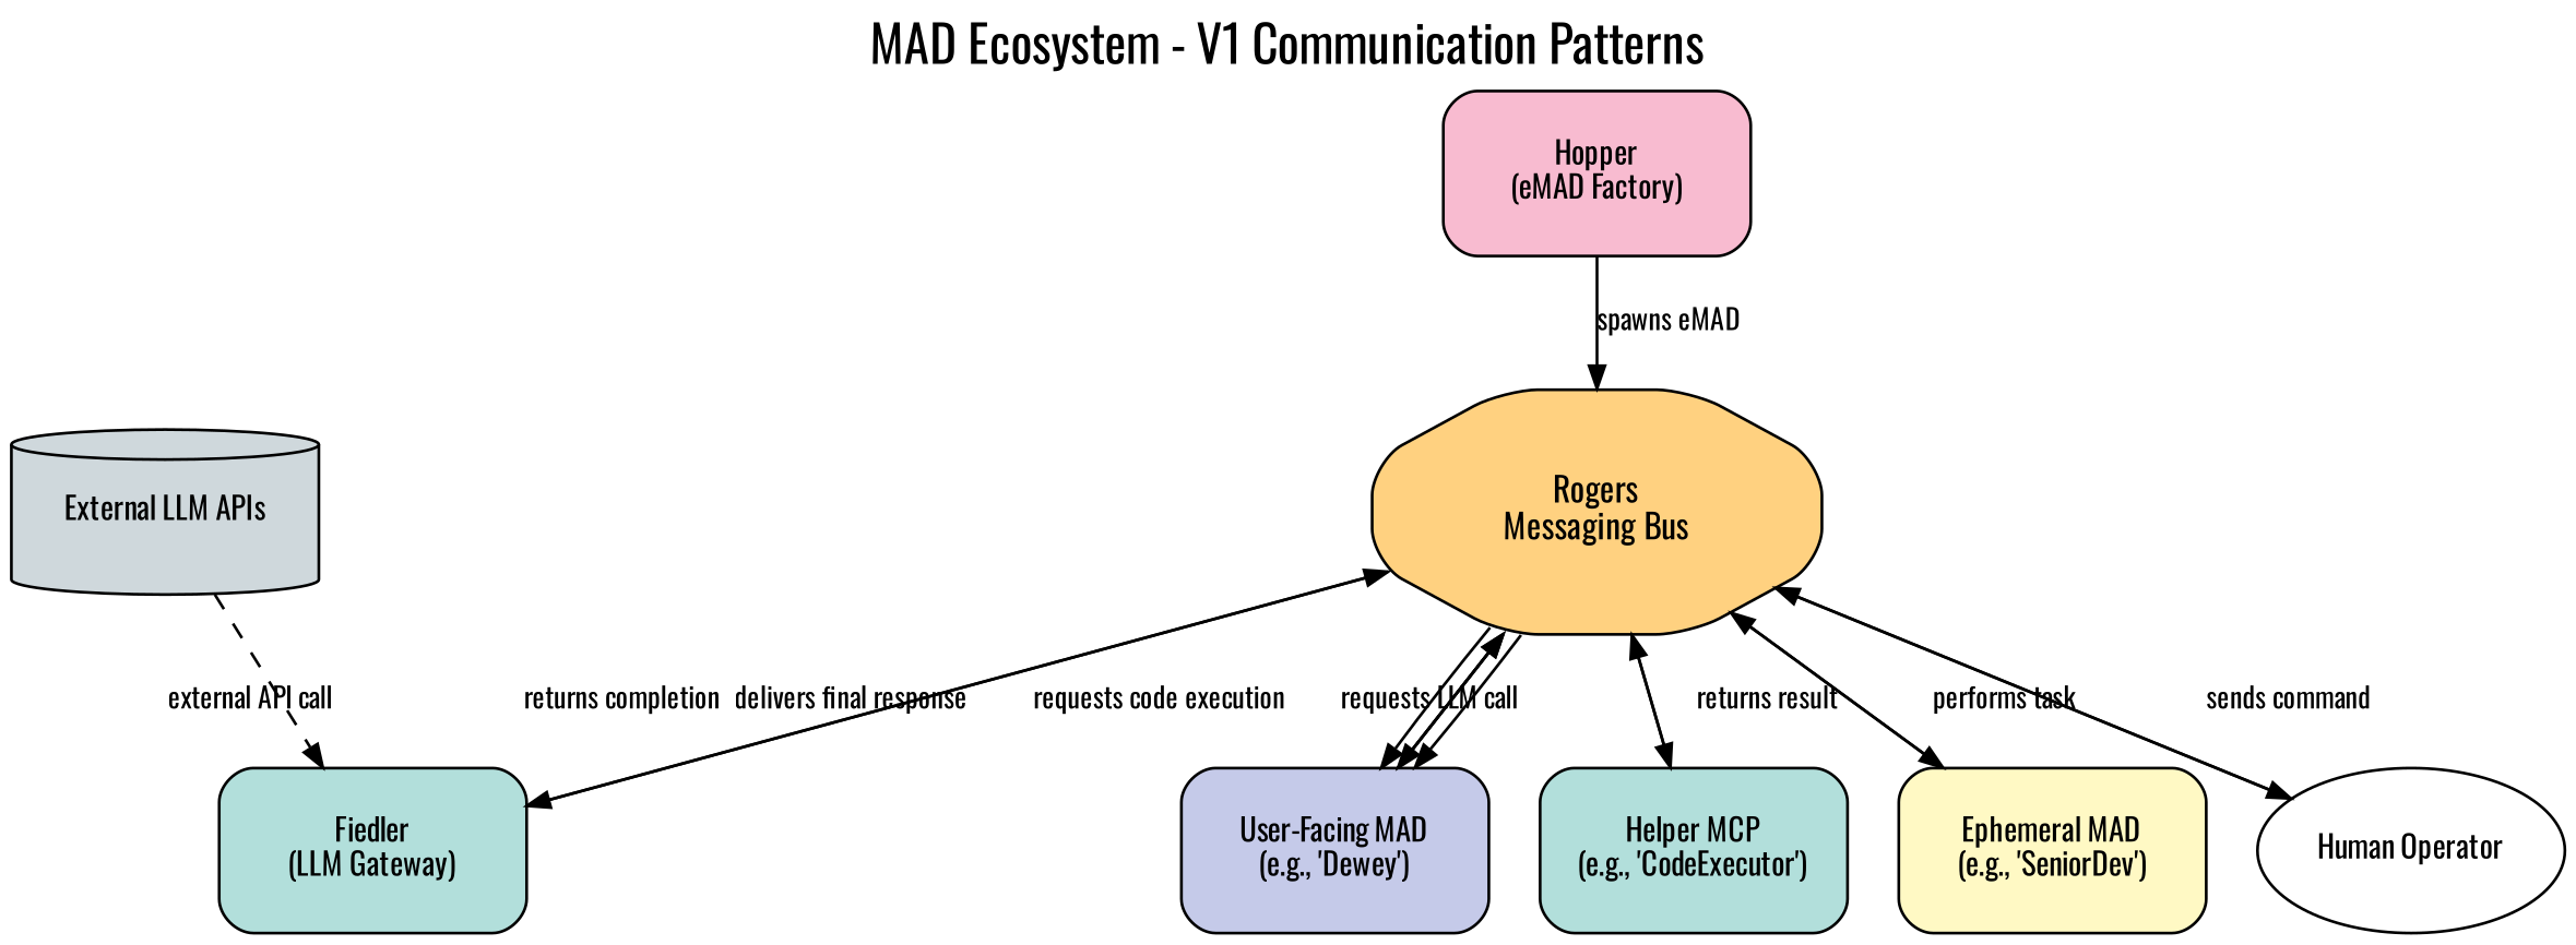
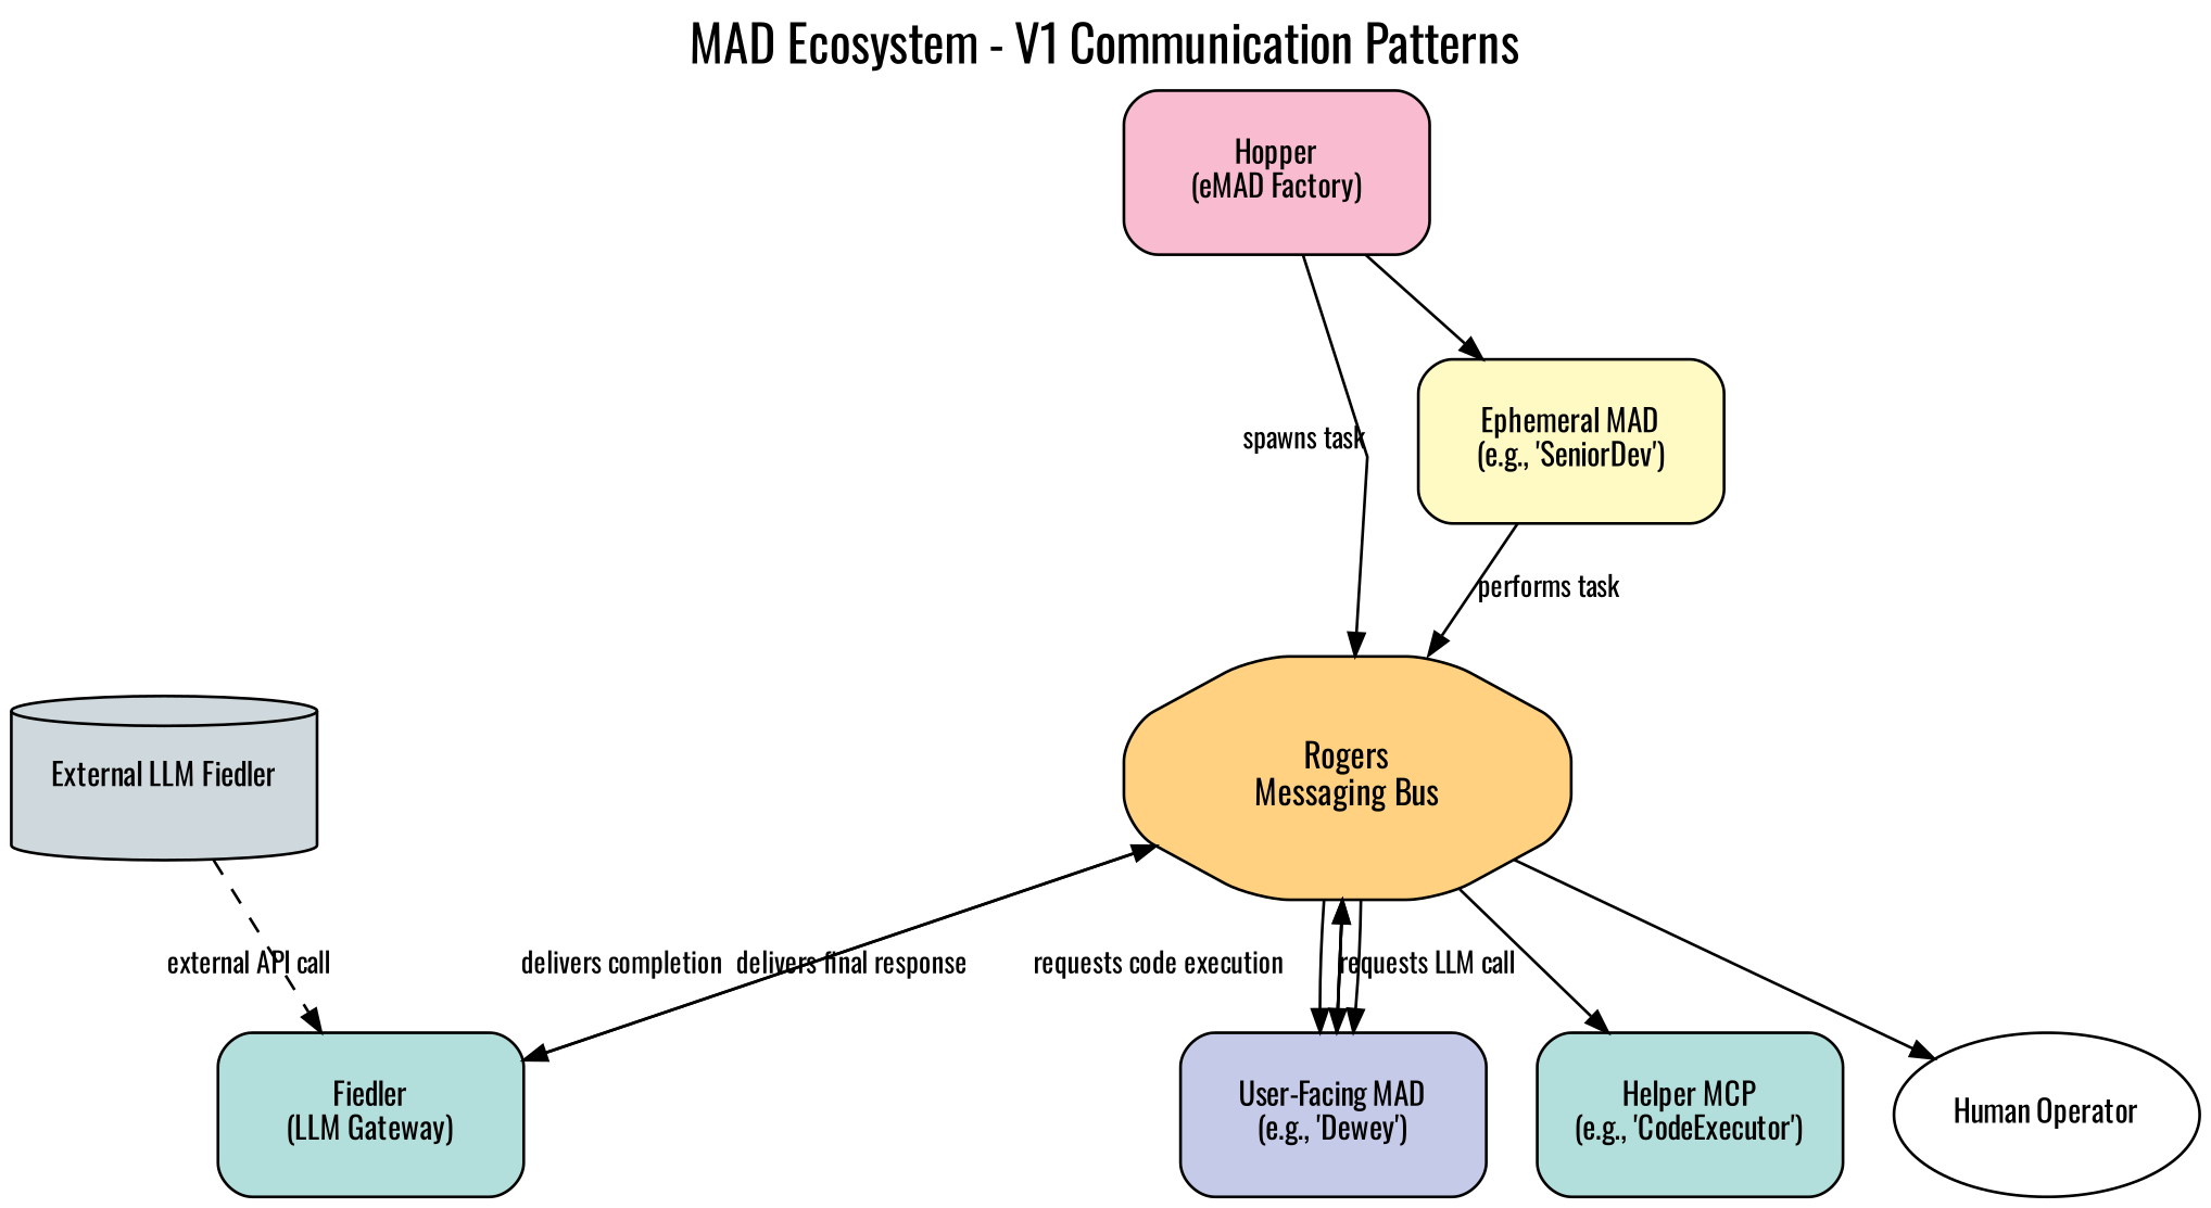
  digraph {
    fontname=Oswald
    fontsize=18
    label="MAD Ecosystem - V1 Communication Patterns"
    labelloc=t
    splines=line
    node [fillcolor="#B2DFDB" fontname=Oswald fontsize=11 shape=box style="filled,rounded"]
    edge [arrowsize=0.8 fontname=Oswald fontsize=10]
    n1 [fillcolor="#FFD180" fontsize=12 height=1.2 label="Rogers\nMessaging Bus" shape=octagon width=2.2]
    n2 [fillcolor="#C5CAE9" height=0.8 label="User-Facing MAD\n(e.g., 'Dewey')" width=1.5]
    n3 [height=0.8 label="Helper MCP\n(e.g., 'CodeExecutor')" width=1.5]
    n4 [height=0.8 label="Fiedler\n(LLM Gateway)" width=1.5]
    n5 [fillcolor="#FFF9C4" height=0.8 label="Ephemeral MAD\n(e.g., 'SeniorDev')" width=1.5]
    n6 [fillcolor="#FFFFFF" height=0.8 label="Human Operator" shape=oval width=1.5]
-   n7 [fillcolor="#CFD8DC" height=0.8 label="External LLM APIs" shape=cylinder width=1.5]
+   n7 [fillcolor="#CFD8DC" height=0.8 label="External LLM Fiedler" shape=cylinder width=1.5]
    n8 [fillcolor="#F8BBD0" height=0.8 label="Hopper\n(eMAD Factory)" width=1.5]
    n1 -> n2
    n1 -> n2
    n1 -> n2 [label="delivers final response"]
    n1 -> n3
    n1 -> n4
-   n1 -> n5
+   n8 -> n5
    n1 -> n6
    n2 -> n1 [label="requests code execution"]
    n2 -> n1 [label="requests LLM call"]
-   n3 -> n1 [label="returns result"]
-   n4 -> n1 [label="returns completion"]
+   n4 -> n1 [label="delivers completion"]
    n5 -> n1 [label="performs task"]
-   n6 -> n1 [label="sends command"]
    n7 -> n4 [label="external API call" style=dashed]
-   n8 -> n1 [label="spawns eMAD"]
+   n8 -> n1 [label="spawns task"]
  }
